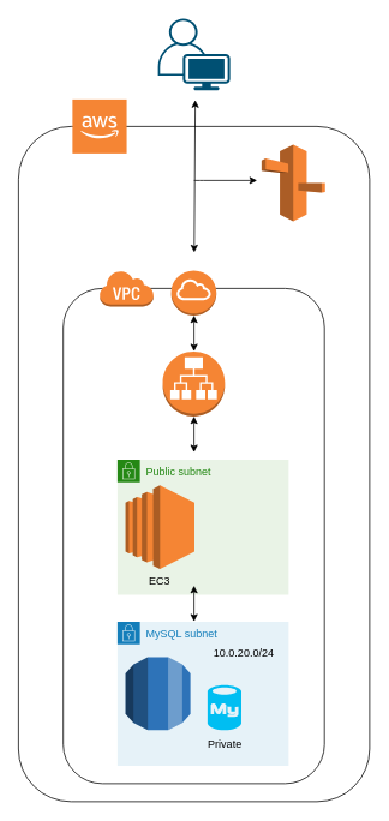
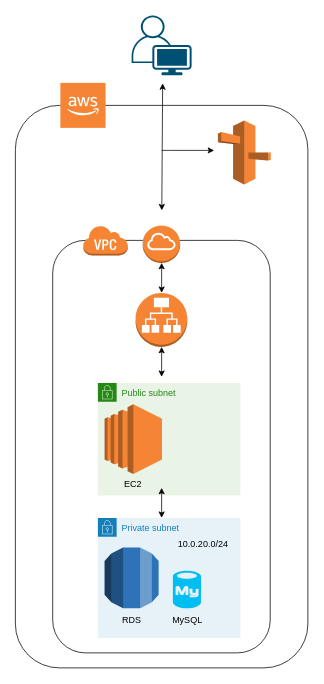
  <mxCell id="0" />
  <mxCell id="1" parent="0" />
  <mxCell id="2" value="" style="points=[[0.35,0,0],[0.98,0.51,0],[1,0.71,0],[0.67,1,0],[0,0.795,0],[0,0.65,0]];verticalLabelPosition=bottom;sketch=0;html=1;verticalAlign=top;aspect=fixed;align=center;pointerEvents=1;shape=mxgraph.cisco19.user;fillColor=#005073;strokeColor=none;" vertex="1" parent="1"><mxGeometry x="175" y="20" width="80" height="80" as="geometry" /></mxCell>
  <mxCell id="3" value="" style="endArrow=classic;startArrow=classic;html=1;rounded=1;jumpStyle=sharp;entryX=0.517;entryY=1.133;entryDx=0;entryDy=0;entryPerimeter=0;strokeColor=#000000;" edge="1" parent="1" target="2"><mxGeometry width="50" height="50" relative="1" as="geometry"><mxPoint x="215.215" y="280" as="sourcePoint" /><mxPoint x="240" y="180" as="targetPoint" /></mxGeometry></mxCell>
  <mxCell id="4" value="" style="endArrow=classic;html=1;rounded=1;jumpStyle=sharp;strokeColor=#000000;" edge="1" parent="1"><mxGeometry width="50" height="50" relative="1" as="geometry"><mxPoint x="215" y="200" as="sourcePoint" /><mxPoint x="285" y="200" as="targetPoint" /><Array as="points" /></mxGeometry></mxCell>
  <mxCell id="5" value="" style="outlineConnect=0;dashed=0;verticalLabelPosition=bottom;verticalAlign=top;align=center;html=1;shape=mxgraph.aws3.route_53;fillColor=#F58536;gradientColor=none;strokeColor=#000000;" vertex="1" parent="1"><mxGeometry x="290" y="160" width="70.5" height="85.5" as="geometry" /></mxCell>
  <mxCell id="6" value="" style="outlineConnect=0;dashed=0;verticalLabelPosition=bottom;verticalAlign=top;align=center;html=1;shape=mxgraph.aws3.application_load_balancer;fillColor=#F58534;gradientColor=none;strokeColor=#000000;" vertex="1" parent="1"><mxGeometry x="180.25" y="390" width="69" height="72" as="geometry" /></mxCell>
  <mxCell id="7" value="Public subnet" style="points=[[0,0],[0.25,0],[0.5,0],[0.75,0],[1,0],[1,0.25],[1,0.5],[1,0.75],[1,1],[0.75,1],[0.5,1],[0.25,1],[0,1],[0,0.75],[0,0.5],[0,0.25]];outlineConnect=0;gradientColor=none;html=1;whiteSpace=wrap;fontSize=12;fontStyle=0;container=1;pointerEvents=0;collapsible=0;recursiveResize=0;shape=mxgraph.aws4.group;grIcon=mxgraph.aws4.group_security_group;grStroke=0;strokeColor=#248814;fillColor=#E9F3E6;verticalAlign=top;align=left;spacingLeft=30;fontColor=#248814;dashed=0;" vertex="1" parent="1"><mxGeometry x="130" y="510" width="190" height="150" as="geometry" /></mxCell>
  <mxCell id="8" value="" style="outlineConnect=0;dashed=0;verticalLabelPosition=bottom;verticalAlign=top;align=center;html=1;shape=mxgraph.aws3.ec2;fillColor=#F58534;gradientColor=none;strokeColor=#000000;" vertex="1" parent="7"><mxGeometry x="9" y="28.5" width="76.5" height="93" as="geometry" /></mxCell>
- <mxCell id="9" value="&lt;font color=&quot;#000000&quot;&gt;EC3&lt;/font&gt;" style="text;html=1;strokeColor=none;fillColor=none;align=center;verticalAlign=middle;whiteSpace=wrap;rounded=0;" vertex="1" parent="7"><mxGeometry x="17.25" y="120" width="60" height="30" as="geometry" /></mxCell>
- <mxCell id="10" value="MySQL subnet" style="points=[[0,0],[0.25,0],[0.5,0],[0.75,0],[1,0],[1,0.25],[1,0.5],[1,0.75],[1,1],[0.75,1],[0.5,1],[0.25,1],[0,1],[0,0.75],[0,0.5],[0,0.25]];outlineConnect=0;gradientColor=none;html=1;whiteSpace=wrap;fontSize=12;fontStyle=0;container=1;pointerEvents=0;collapsible=0;recursiveResize=0;shape=mxgraph.aws4.group;grIcon=mxgraph.aws4.group_security_group;grStroke=0;strokeColor=#147EBA;fillColor=#E6F2F8;verticalAlign=top;align=left;spacingLeft=30;fontColor=#147EBA;dashed=0;" vertex="1" parent="1"><mxGeometry x="130" y="690" width="190" height="160" as="geometry" /></mxCell>
+ <mxCell id="9" value="&lt;font color=&quot;#000000&quot;&gt;EC2&lt;/font&gt;" style="text;html=1;strokeColor=none;fillColor=none;align=center;verticalAlign=middle;whiteSpace=wrap;rounded=0;" vertex="1" parent="7"><mxGeometry x="17.25" y="120" width="60" height="30" as="geometry" /></mxCell>
+ <mxCell id="10" value="Private subnet" style="points=[[0,0],[0.25,0],[0.5,0],[0.75,0],[1,0],[1,0.25],[1,0.5],[1,0.75],[1,1],[0.75,1],[0.5,1],[0.25,1],[0,1],[0,0.75],[0,0.5],[0,0.25]];outlineConnect=0;gradientColor=none;html=1;whiteSpace=wrap;fontSize=12;fontStyle=0;container=1;pointerEvents=0;collapsible=0;recursiveResize=0;shape=mxgraph.aws4.group;grIcon=mxgraph.aws4.group_security_group;grStroke=0;strokeColor=#147EBA;fillColor=#E6F2F8;verticalAlign=top;align=left;spacingLeft=30;fontColor=#147EBA;dashed=0;" vertex="1" parent="1"><mxGeometry x="130" y="690" width="190" height="160" as="geometry" /></mxCell>
  <mxCell id="11" value="" style="outlineConnect=0;dashed=0;verticalLabelPosition=bottom;verticalAlign=top;align=center;html=1;shape=mxgraph.aws3.rds;fillColor=#2E73B8;gradientColor=none;strokeColor=#000000;" vertex="1" parent="10"><mxGeometry x="9" y="39.5" width="72" height="81" as="geometry" /></mxCell>
  <mxCell id="12" value="" style="verticalLabelPosition=bottom;html=1;verticalAlign=top;align=center;strokeColor=none;fillColor=#00BEF2;shape=mxgraph.azure.mysql_database;" vertex="1" parent="10"><mxGeometry x="100" y="70.5" width="37.5" height="50" as="geometry" /></mxCell>
- <mxCell id="14" value="Private" style="text;html=1;align=center;verticalAlign=middle;resizable=0;points=[];autosize=1;strokeColor=none;fillColor=none;fontColor=#000000;" vertex="1" parent="10"><mxGeometry x="88.75" y="120.5" width="60" height="30" as="geometry" /></mxCell>
+ <mxCell id="13" value="RDS" style="text;html=1;align=center;verticalAlign=middle;resizable=0;points=[];autosize=1;strokeColor=none;fillColor=none;fontColor=#000000;" vertex="1" parent="10"><mxGeometry x="20" y="120.5" width="50" height="30" as="geometry" /></mxCell>
+ <mxCell id="14" value="MySQL" style="text;html=1;align=center;verticalAlign=middle;resizable=0;points=[];autosize=1;strokeColor=none;fillColor=none;fontColor=#000000;" vertex="1" parent="10"><mxGeometry x="88.75" y="120.5" width="60" height="30" as="geometry" /></mxCell>
  <mxCell id="15" value="10.0.20.0/24" style="text;html=1;align=center;verticalAlign=middle;resizable=0;points=[];autosize=1;strokeColor=none;fillColor=none;fontColor=#000000;" vertex="1" parent="10"><mxGeometry x="95" y="20" width="90" height="30" as="geometry" /></mxCell>
  <mxCell id="16" value="" style="rounded=1;whiteSpace=wrap;html=1;labelBackgroundColor=#6666FF;strokeColor=#000000;fontColor=#000000;fillColor=none;" vertex="1" parent="1"><mxGeometry x="69.75" y="320" width="290" height="550" as="geometry" /></mxCell>
  <mxCell id="17" value="" style="outlineConnect=0;dashed=0;verticalLabelPosition=bottom;verticalAlign=top;align=center;html=1;shape=mxgraph.aws3.virtual_private_cloud;fillColor=#F58534;gradientColor=none;labelBackgroundColor=#6666FF;strokeColor=#000000;fontColor=#000000;" vertex="1" parent="1"><mxGeometry x="110" y="300" width="60" height="40" as="geometry" /></mxCell>
  <mxCell id="18" value="" style="outlineConnect=0;dashed=0;verticalLabelPosition=bottom;verticalAlign=top;align=center;html=1;shape=mxgraph.aws3.internet_gateway;fillColor=#F58534;gradientColor=none;labelBackgroundColor=#6666FF;strokeColor=#000000;fontColor=#000000;" vertex="1" parent="1"><mxGeometry x="189.75" y="300" width="50" height="50" as="geometry" /></mxCell>
  <mxCell id="19" value="" style="rounded=1;whiteSpace=wrap;html=1;labelBackgroundColor=#6666FF;strokeColor=#000000;fontColor=#000000;fillColor=none;labelBorderColor=none;" vertex="1" parent="1"><mxGeometry x="20" y="140" width="390" height="750" as="geometry" /></mxCell>
  <mxCell id="20" value="" style="outlineConnect=0;dashed=0;verticalLabelPosition=bottom;verticalAlign=top;align=center;html=1;shape=mxgraph.aws3.cloud_2;fillColor=#F58534;gradientColor=none;labelBackgroundColor=#6666FF;strokeColor=#000000;fontColor=#000000;" vertex="1" parent="1"><mxGeometry x="80" y="110" width="60.25" height="60" as="geometry" /></mxCell>
  <mxCell id="21" value="" style="endArrow=classic;startArrow=classic;html=1;rounded=1;strokeColor=#000000;fontColor=#000000;jumpStyle=sharp;" edge="1" parent="1"><mxGeometry width="50" height="50" relative="1" as="geometry"><mxPoint x="215" y="390" as="sourcePoint" /><mxPoint x="215" y="350" as="targetPoint" /></mxGeometry></mxCell>
  <mxCell id="22" value="" style="endArrow=classic;startArrow=classic;html=1;rounded=1;strokeColor=#000000;fontColor=#000000;jumpStyle=sharp;" edge="1" parent="1"><mxGeometry width="50" height="50" relative="1" as="geometry"><mxPoint x="215" y="502" as="sourcePoint" /><mxPoint x="215" y="462" as="targetPoint" /></mxGeometry></mxCell>
  <mxCell id="23" value="" style="endArrow=classic;startArrow=classic;html=1;rounded=1;strokeColor=#000000;fontColor=#000000;jumpStyle=sharp;" edge="1" parent="1"><mxGeometry width="50" height="50" relative="1" as="geometry"><mxPoint x="215" y="690" as="sourcePoint" /><mxPoint x="215" y="650" as="targetPoint" /></mxGeometry></mxCell>
